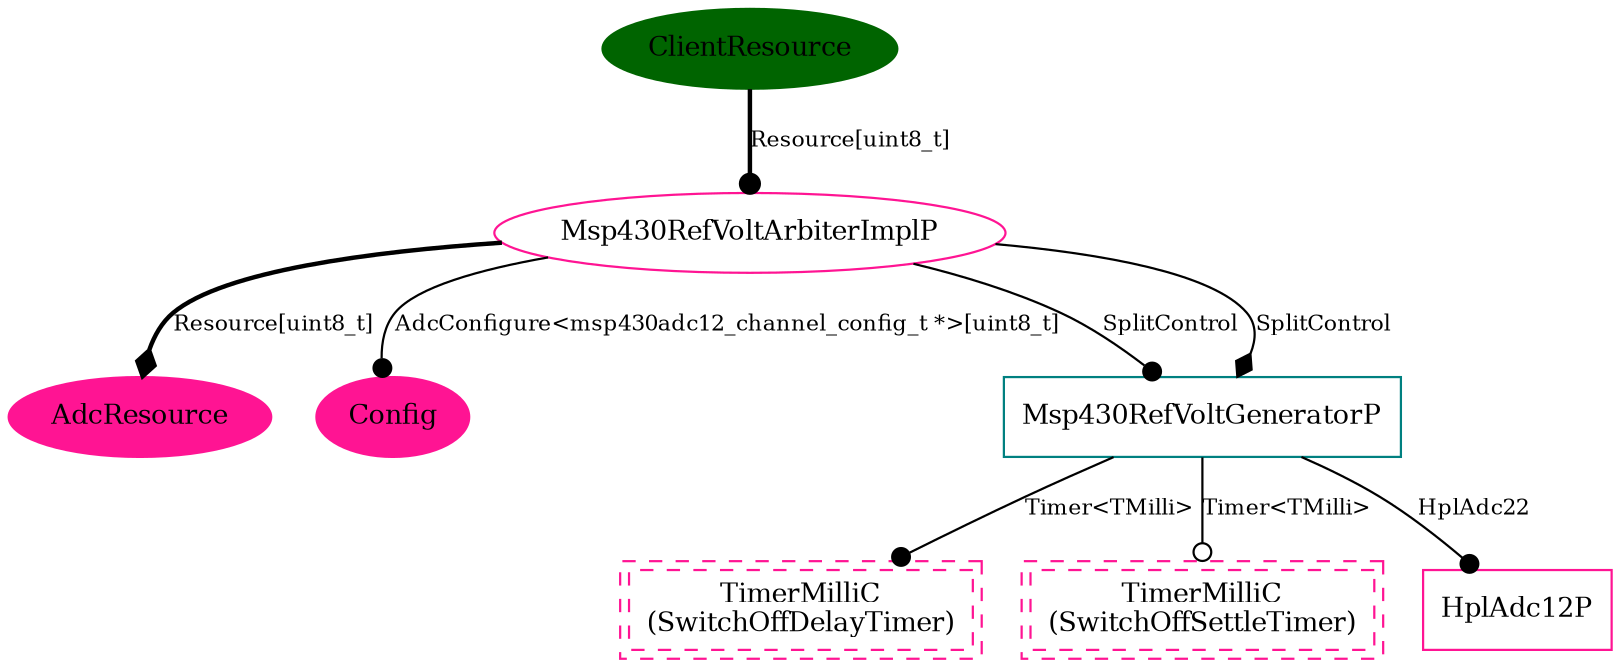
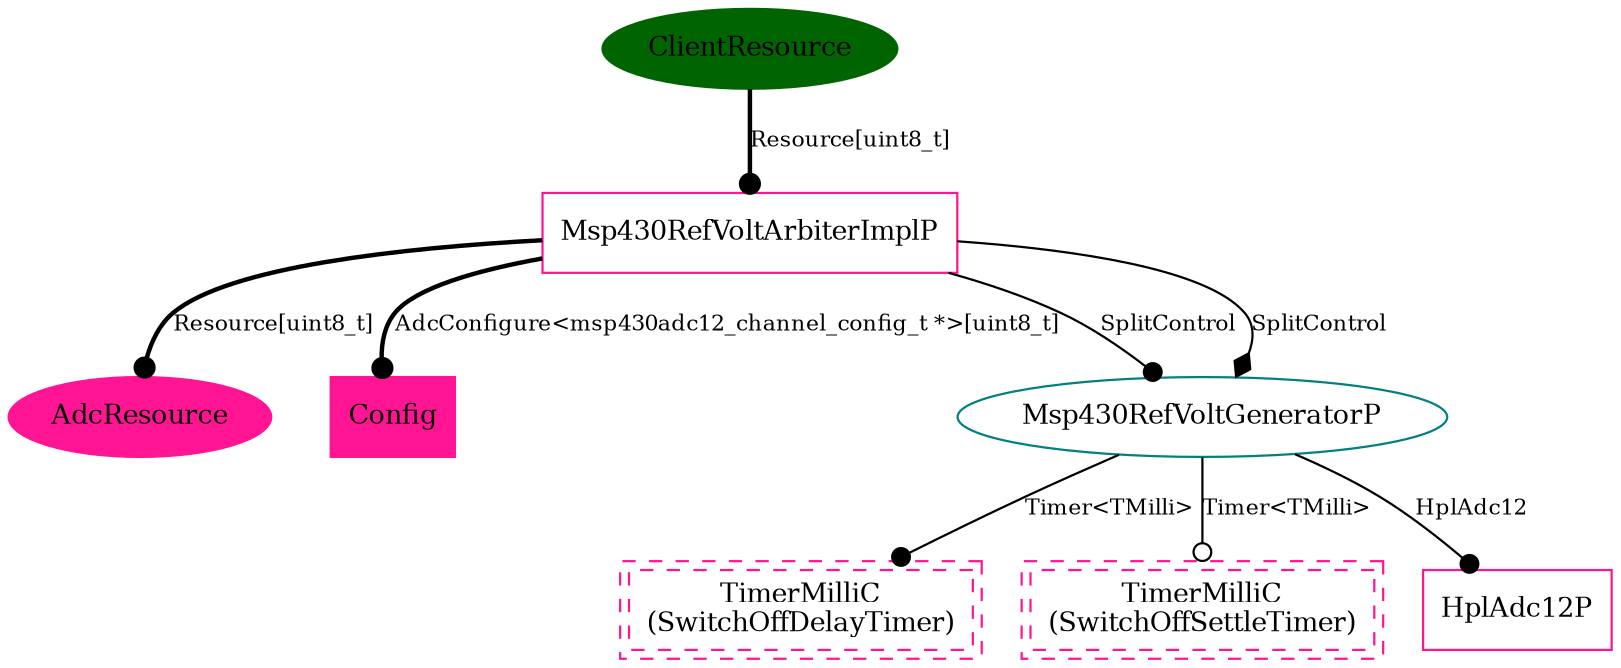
  digraph {
    node [color=deeppink fontsize=12 shape=box]
    edge [arrowhead=dot fontsize=10]
    n1 [color=darkgreen label=ClientResource shape=ellipse style=filled]
-   Msp430RefVoltArbiterImplP [shape=ellipse]
+   Msp430RefVoltArbiterImplP
    n3 [label=AdcResource shape=ellipse style=filled]
-   n4 [label=Config shape=ellipse style=filled]
-   Msp430RefVoltGeneratorP [color=teal]
+   n4 [label=Config style=filled]
+   Msp430RefVoltGeneratorP [color=teal shape=ellipse]
    n6 [label="TimerMilliC\n(SwitchOffDelayTimer)" peripheries=2 style=dashed]
    n7 [label="TimerMilliC\n(SwitchOffSettleTimer)" peripheries=2 style=dashed]
    HplAdc12P
    n1 -> Msp430RefVoltArbiterImplP [label="Resource[uint8_t]" style=bold]
-   Msp430RefVoltArbiterImplP -> n3 [arrowhead=diamond label="Resource[uint8_t]" style=bold]
-   Msp430RefVoltArbiterImplP -> n4 [label="AdcConfigure<msp430adc12_channel_config_t *>[uint8_t]" style=solid]
+   Msp430RefVoltArbiterImplP -> n3 [label="Resource[uint8_t]" style=bold]
+   Msp430RefVoltArbiterImplP -> n4 [label="AdcConfigure<msp430adc12_channel_config_t *>[uint8_t]" style=bold]
    Msp430RefVoltArbiterImplP -> Msp430RefVoltGeneratorP [label=SplitControl]
    Msp430RefVoltArbiterImplP -> Msp430RefVoltGeneratorP [arrowhead=diamond label=SplitControl]
    Msp430RefVoltGeneratorP -> n6 [label="Timer<TMilli>"]
    Msp430RefVoltGeneratorP -> n7 [arrowhead=odot label="Timer<TMilli>"]
-   Msp430RefVoltGeneratorP -> HplAdc12P [label=HplAdc22]
+   Msp430RefVoltGeneratorP -> HplAdc12P [label=HplAdc12]
  }
